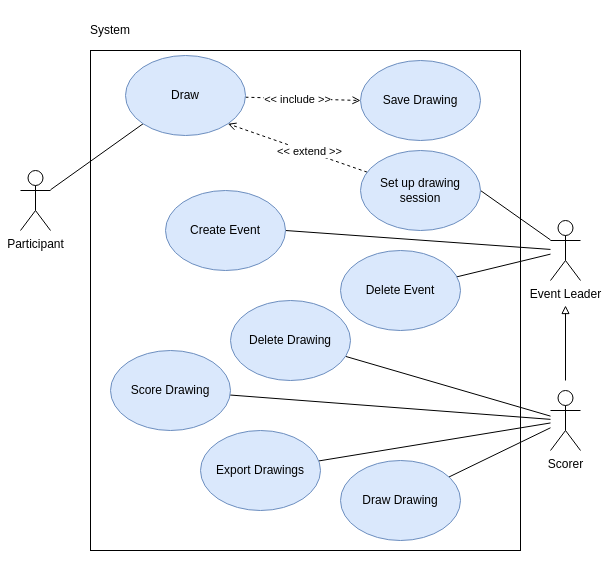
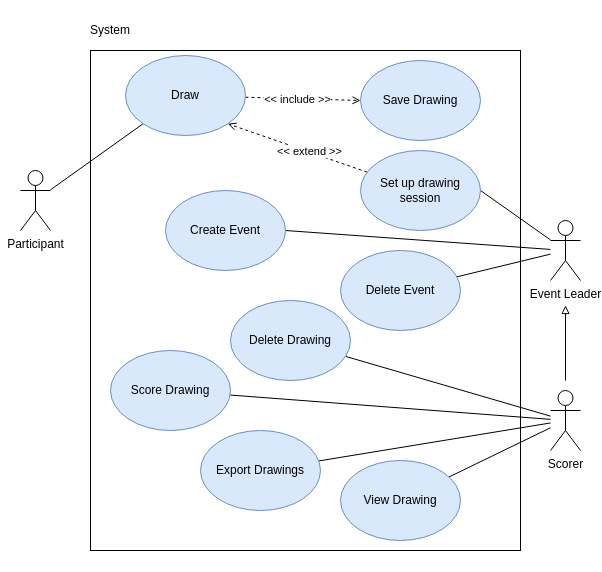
  <mxCell id="0" />
  <mxCell id="1" parent="0" />
  <mxCell id="2" value="" style="rounded=0;whiteSpace=wrap;html=1;fillColor=none;" parent="1" vertex="1"><mxGeometry x="90" y="50" width="430" height="500" as="geometry" /></mxCell>
  <mxCell id="3" style="rounded=0;orthogonalLoop=1;jettySize=auto;html=1;entryX=0;entryY=1;entryDx=0;entryDy=0;endArrow=none;endFill=0;" parent="1" source="4" target="12" edge="1"><mxGeometry relative="1" as="geometry" /></mxCell>
  <mxCell id="4" value="Participant" style="shape=umlActor;verticalLabelPosition=bottom;verticalAlign=top;html=1;outlineConnect=0;" parent="1" vertex="1"><mxGeometry x="20" y="170" width="30" height="60" as="geometry" /></mxCell>
  <mxCell id="5" style="edgeStyle=none;rounded=0;orthogonalLoop=1;jettySize=auto;html=1;endArrow=none;endFill=0;" parent="1" source="9" target="15" edge="1"><mxGeometry relative="1" as="geometry" /></mxCell>
  <mxCell id="6" style="edgeStyle=none;rounded=0;orthogonalLoop=1;jettySize=auto;html=1;endArrow=none;endFill=0;" parent="1" source="9" target="16" edge="1"><mxGeometry relative="1" as="geometry" /></mxCell>
  <mxCell id="7" style="edgeStyle=none;rounded=0;orthogonalLoop=1;jettySize=auto;html=1;endArrow=none;endFill=0;" parent="1" source="9" target="14" edge="1"><mxGeometry relative="1" as="geometry" /></mxCell>
  <mxCell id="8" style="edgeStyle=orthogonalEdgeStyle;rounded=0;orthogonalLoop=1;jettySize=auto;html=1;endArrow=block;endFill=0;" parent="1" edge="1"><mxGeometry relative="1" as="geometry"><mxPoint x="565" y="305" as="targetPoint" /><mxPoint x="565" y="380" as="sourcePoint" /></mxGeometry></mxCell>
  <mxCell id="9" value="Scorer" style="shape=umlActor;verticalLabelPosition=bottom;verticalAlign=top;html=1;outlineConnect=0;" parent="1" vertex="1"><mxGeometry x="550" y="390" width="30" height="60" as="geometry" /></mxCell>
  <mxCell id="10" style="edgeStyle=none;rounded=0;orthogonalLoop=1;jettySize=auto;html=1;entryX=0;entryY=0.5;entryDx=0;entryDy=0;endArrow=open;endFill=0;dashed=1;strokeWidth=1;" parent="1" source="12" target="13" edge="1"><mxGeometry relative="1" as="geometry" /></mxCell>
  <mxCell id="11" value="&amp;lt;&amp;lt; include &amp;gt;&amp;gt;" style="edgeLabel;html=1;align=center;verticalAlign=middle;resizable=0;points=[];labelBackgroundColor=#ffffff;" parent="10" vertex="1" connectable="0"><mxGeometry x="-0.24" y="-1" relative="1" as="geometry"><mxPoint x="7.51" as="offset" /></mxGeometry></mxCell>
  <mxCell id="12" value="Draw" style="ellipse;whiteSpace=wrap;html=1;fillColor=#dae8fc;strokeColor=#6c8ebf;" parent="1" vertex="1"><mxGeometry x="125" y="55" width="120" height="80" as="geometry" /></mxCell>
  <mxCell id="13" value="Save Drawing" style="ellipse;whiteSpace=wrap;html=1;fillColor=#dae8fc;strokeColor=#6c8ebf;" parent="1" vertex="1"><mxGeometry x="360" y="60" width="120" height="80" as="geometry" /></mxCell>
  <mxCell id="14" value="Score Drawing" style="ellipse;whiteSpace=wrap;html=1;fillColor=#dae8fc;strokeColor=#6c8ebf;" parent="1" vertex="1"><mxGeometry x="110" y="350" width="120" height="80" as="geometry" /></mxCell>
- <mxCell id="15" value="Draw Drawing" style="ellipse;whiteSpace=wrap;html=1;fillColor=#dae8fc;strokeColor=#6c8ebf;" parent="1" vertex="1"><mxGeometry x="340" y="460" width="120" height="80" as="geometry" /></mxCell>
+ <mxCell id="15" value="View Drawing" style="ellipse;whiteSpace=wrap;html=1;fillColor=#dae8fc;strokeColor=#6c8ebf;" parent="1" vertex="1"><mxGeometry x="340" y="460" width="120" height="80" as="geometry" /></mxCell>
  <mxCell id="16" value="Export Drawings" style="ellipse;whiteSpace=wrap;html=1;fillColor=#dae8fc;strokeColor=#6c8ebf;" parent="1" vertex="1"><mxGeometry x="200" y="430" width="120" height="80" as="geometry" /></mxCell>
  <mxCell id="17" value="System" style="text;html=1;strokeColor=none;fillColor=none;align=center;verticalAlign=middle;whiteSpace=wrap;rounded=0;" parent="1" vertex="1"><mxGeometry x="90" y="20" width="40" height="20" as="geometry" /></mxCell>
  <mxCell id="18" style="edgeStyle=none;rounded=0;orthogonalLoop=1;jettySize=auto;html=1;entryX=1;entryY=0.5;entryDx=0;entryDy=0;strokeWidth=1;endArrow=none;endFill=0;" parent="1" source="21" target="24" edge="1"><mxGeometry relative="1" as="geometry" /></mxCell>
  <mxCell id="19" style="rounded=0;orthogonalLoop=1;jettySize=auto;html=1;entryX=1;entryY=0.5;entryDx=0;entryDy=0;endArrow=none;endFill=0;" edge="1" parent="1" source="21" target="25"><mxGeometry relative="1" as="geometry" /></mxCell>
  <mxCell id="20" style="edgeStyle=none;rounded=0;orthogonalLoop=1;jettySize=auto;html=1;endArrow=none;endFill=0;" edge="1" parent="1" source="21" target="28"><mxGeometry relative="1" as="geometry" /></mxCell>
  <mxCell id="21" value="Event Leader" style="shape=umlActor;verticalLabelPosition=bottom;verticalAlign=top;html=1;outlineConnect=0;" parent="1" vertex="1"><mxGeometry x="550" y="220" width="30" height="60" as="geometry" /></mxCell>
  <mxCell id="22" style="rounded=0;orthogonalLoop=1;jettySize=auto;html=1;entryX=1;entryY=1;entryDx=0;entryDy=0;dashed=1;strokeWidth=1;endArrow=open;endFill=0;" parent="1" source="24" target="12" edge="1"><mxGeometry relative="1" as="geometry" /></mxCell>
  <mxCell id="23" value="&amp;lt;&amp;lt; extend &amp;gt;&amp;gt;" style="edgeLabel;html=1;align=center;verticalAlign=middle;resizable=0;points=[];" parent="22" vertex="1" connectable="0"><mxGeometry x="-0.156" y="-1" relative="1" as="geometry"><mxPoint as="offset" /></mxGeometry></mxCell>
  <mxCell id="24" value="Set up drawing session" style="ellipse;whiteSpace=wrap;html=1;fillColor=#dae8fc;strokeColor=#6c8ebf;" parent="1" vertex="1"><mxGeometry x="360" y="150" width="120" height="80" as="geometry" /></mxCell>
  <mxCell id="25" value="Create Event" style="ellipse;whiteSpace=wrap;html=1;fillColor=#dae8fc;strokeColor=#6c8ebf;" vertex="1" parent="1"><mxGeometry x="165" y="190" width="120" height="80" as="geometry" /></mxCell>
  <mxCell id="26" style="edgeStyle=none;rounded=0;orthogonalLoop=1;jettySize=auto;html=1;endArrow=none;endFill=0;" edge="1" parent="1" source="27" target="9"><mxGeometry relative="1" as="geometry" /></mxCell>
  <mxCell id="27" value="Delete Drawing" style="ellipse;whiteSpace=wrap;html=1;fillColor=#dae8fc;strokeColor=#6c8ebf;" vertex="1" parent="1"><mxGeometry x="230" y="300" width="120" height="80" as="geometry" /></mxCell>
  <mxCell id="28" value="Delete Event" style="ellipse;whiteSpace=wrap;html=1;fillColor=#dae8fc;strokeColor=#6c8ebf;" vertex="1" parent="1"><mxGeometry x="340" y="250" width="120" height="80" as="geometry" /></mxCell>
